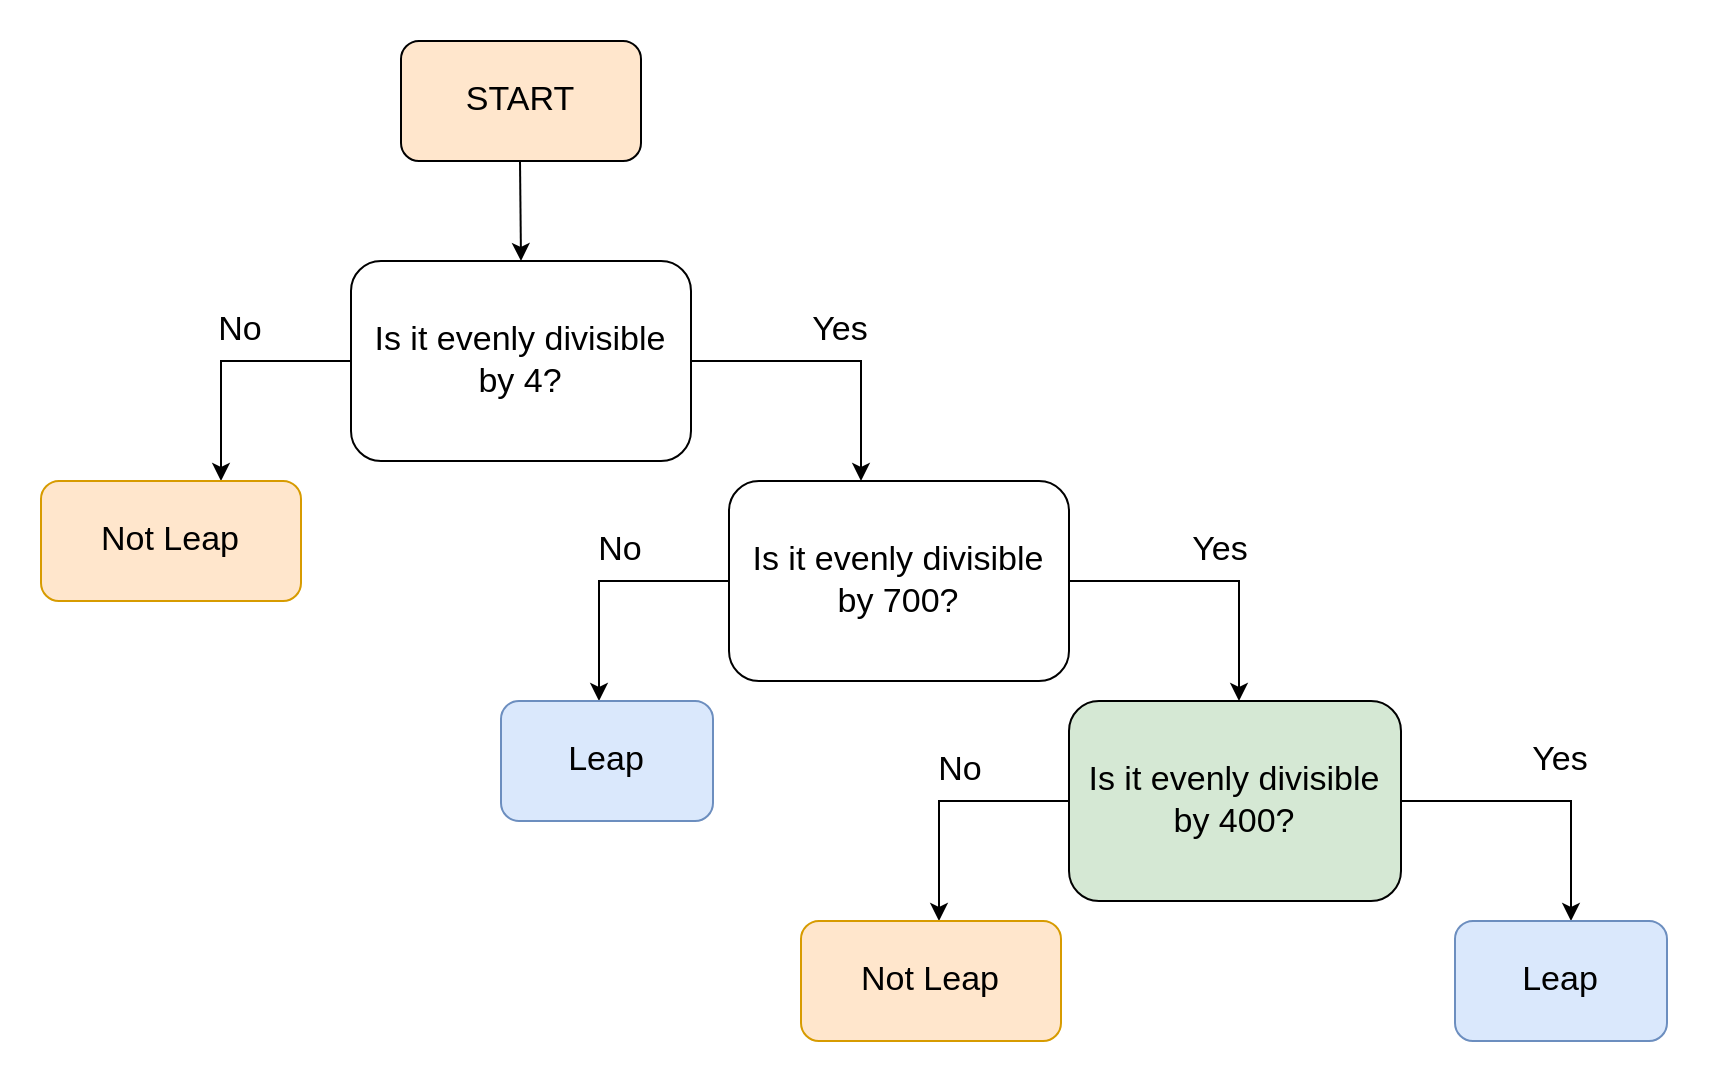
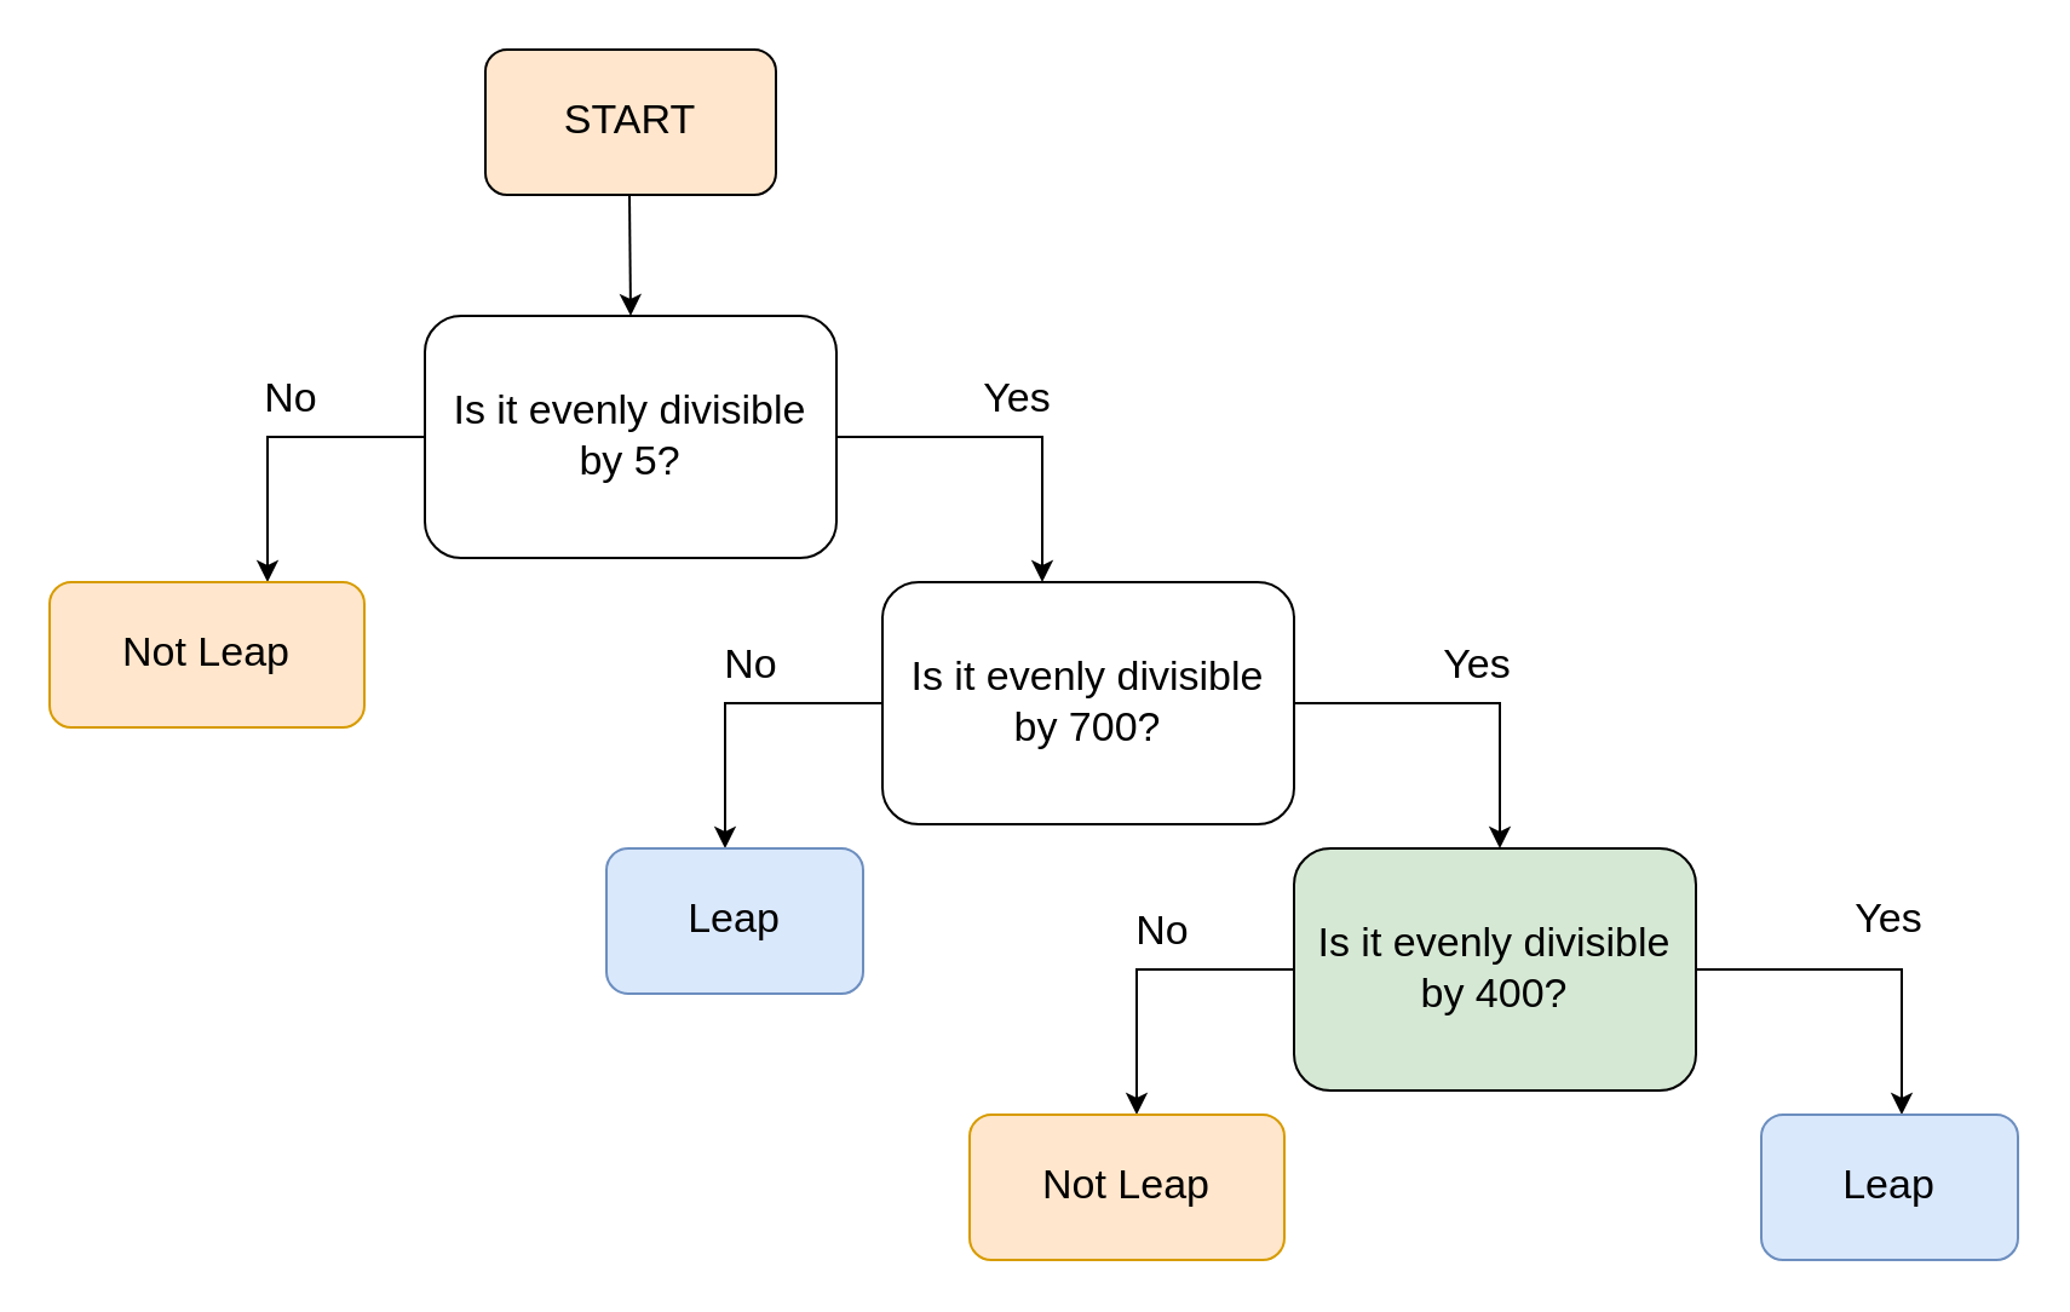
  <mxCell id="0" />
  <mxCell id="1" parent="0" />
  <mxCell id="2" value="&lt;font style=&quot;font-size: 17px&quot;&gt;START&lt;/font&gt;" style="rounded=1;whiteSpace=wrap;html=1;fillColor=#ffe6cc;" vertex="1" parent="1"><mxGeometry x="200" y="20" width="120" height="60" as="geometry" /></mxCell>
  <mxCell id="3" value="" style="endArrow=classic;html=1;rounded=0;fontSize=17;" edge="1" parent="1"><mxGeometry width="50" height="50" relative="1" as="geometry"><mxPoint x="259.5" y="80" as="sourcePoint" /><mxPoint x="260" y="130" as="targetPoint" /></mxGeometry></mxCell>
- <mxCell id="4" value="&lt;span style=&quot;font-size: 17px&quot;&gt;Is it evenly divisible by 4?&lt;/span&gt;" style="rounded=1;whiteSpace=wrap;html=1;" vertex="1" parent="1"><mxGeometry x="175" y="130" width="170" height="100" as="geometry" /></mxCell>
+ <mxCell id="4" value="&lt;span style=&quot;font-size: 17px&quot;&gt;Is it evenly divisible by 5?&lt;/span&gt;" style="rounded=1;whiteSpace=wrap;html=1;" vertex="1" parent="1"><mxGeometry x="175" y="130" width="170" height="100" as="geometry" /></mxCell>
  <mxCell id="5" value="" style="edgeStyle=segmentEdgeStyle;endArrow=classic;html=1;rounded=0;fontSize=17;exitX=0;exitY=0.5;exitDx=0;exitDy=0;" edge="1" parent="1" source="4"><mxGeometry width="50" height="50" relative="1" as="geometry"><mxPoint x="160" y="180" as="sourcePoint" /><mxPoint x="110" y="240" as="targetPoint" /><Array as="points"><mxPoint x="110" y="180" /></Array></mxGeometry></mxCell>
  <mxCell id="6" value="No" style="text;html=1;strokeColor=none;fillColor=none;align=center;verticalAlign=middle;whiteSpace=wrap;rounded=0;fontSize=17;" vertex="1" parent="1"><mxGeometry x="90" y="150" width="60" height="30" as="geometry" /></mxCell>
  <mxCell id="7" value="&lt;span style=&quot;font-size: 17px&quot;&gt;Not Leap&lt;/span&gt;" style="rounded=1;whiteSpace=wrap;html=1;fillColor=#ffe6cc;strokeColor=#d79b00;" vertex="1" parent="1"><mxGeometry x="20" y="240" width="130" height="60" as="geometry" /></mxCell>
  <mxCell id="8" value="" style="edgeStyle=segmentEdgeStyle;endArrow=classic;html=1;rounded=0;fontSize=17;exitX=1;exitY=0.5;exitDx=0;exitDy=0;" edge="1" parent="1" source="4"><mxGeometry width="50" height="50" relative="1" as="geometry"><mxPoint x="380" y="210" as="sourcePoint" /><mxPoint x="430" y="240" as="targetPoint" /><Array as="points"><mxPoint x="430" y="180" /></Array></mxGeometry></mxCell>
  <mxCell id="9" value="Yes" style="text;html=1;strokeColor=none;fillColor=none;align=center;verticalAlign=middle;whiteSpace=wrap;rounded=0;fontSize=17;" vertex="1" parent="1"><mxGeometry x="390" y="150" width="60" height="30" as="geometry" /></mxCell>
  <mxCell id="10" value="&lt;span style=&quot;font-size: 17px&quot;&gt;Is it evenly divisible by 700?&lt;/span&gt;" style="rounded=1;whiteSpace=wrap;html=1;" vertex="1" parent="1"><mxGeometry x="364" y="240" width="170" height="100" as="geometry" /></mxCell>
  <mxCell id="11" value="" style="edgeStyle=segmentEdgeStyle;endArrow=classic;html=1;rounded=0;fontSize=17;exitX=0;exitY=0.5;exitDx=0;exitDy=0;" edge="1" parent="1"><mxGeometry width="50" height="50" relative="1" as="geometry"><mxPoint x="364" y="290" as="sourcePoint" /><mxPoint x="299" y="350" as="targetPoint" /><Array as="points"><mxPoint x="299" y="290" /></Array></mxGeometry></mxCell>
  <mxCell id="12" value="" style="edgeStyle=segmentEdgeStyle;endArrow=classic;html=1;rounded=0;fontSize=17;exitX=1;exitY=0.5;exitDx=0;exitDy=0;" edge="1" parent="1"><mxGeometry width="50" height="50" relative="1" as="geometry"><mxPoint x="534" y="290" as="sourcePoint" /><mxPoint x="619" y="350" as="targetPoint" /><Array as="points"><mxPoint x="619" y="290" /></Array></mxGeometry></mxCell>
  <mxCell id="13" value="&lt;span style=&quot;font-size: 17px&quot;&gt;Leap&lt;/span&gt;" style="rounded=1;whiteSpace=wrap;html=1;fillColor=#dae8fc;strokeColor=#6c8ebf;" vertex="1" parent="1"><mxGeometry x="250" y="350" width="106" height="60" as="geometry" /></mxCell>
  <mxCell id="14" value="No" style="text;html=1;strokeColor=none;fillColor=none;align=center;verticalAlign=middle;whiteSpace=wrap;rounded=0;fontSize=17;" vertex="1" parent="1"><mxGeometry x="280" y="260" width="60" height="30" as="geometry" /></mxCell>
  <mxCell id="15" value="Yes" style="text;html=1;strokeColor=none;fillColor=none;align=center;verticalAlign=middle;whiteSpace=wrap;rounded=0;fontSize=17;" vertex="1" parent="1"><mxGeometry x="580" y="260" width="60" height="30" as="geometry" /></mxCell>
  <mxCell id="16" value="&lt;span style=&quot;font-size: 17px&quot;&gt;Is it evenly divisible by 400?&lt;/span&gt;" style="rounded=1;whiteSpace=wrap;html=1;fillColor=#d5e8d4;" vertex="1" parent="1"><mxGeometry x="534" y="350" width="166" height="100" as="geometry" /></mxCell>
  <mxCell id="17" value="" style="edgeStyle=segmentEdgeStyle;endArrow=classic;html=1;rounded=0;fontSize=17;exitX=0;exitY=0.5;exitDx=0;exitDy=0;" edge="1" parent="1"><mxGeometry width="50" height="50" relative="1" as="geometry"><mxPoint x="534" y="400" as="sourcePoint" /><mxPoint x="469" y="460" as="targetPoint" /><Array as="points"><mxPoint x="469" y="400" /></Array></mxGeometry></mxCell>
  <mxCell id="18" value="No" style="text;html=1;strokeColor=none;fillColor=none;align=center;verticalAlign=middle;whiteSpace=wrap;rounded=0;fontSize=17;" vertex="1" parent="1"><mxGeometry x="450" y="370" width="60" height="30" as="geometry" /></mxCell>
  <mxCell id="19" value="&lt;span style=&quot;font-size: 17px&quot;&gt;Not Leap&lt;/span&gt;" style="rounded=1;whiteSpace=wrap;html=1;fillColor=#ffe6cc;strokeColor=#d79b00;" vertex="1" parent="1"><mxGeometry x="400" y="460" width="130" height="60" as="geometry" /></mxCell>
  <mxCell id="20" value="" style="edgeStyle=segmentEdgeStyle;endArrow=classic;html=1;rounded=0;fontSize=17;exitX=1;exitY=0.5;exitDx=0;exitDy=0;" edge="1" parent="1"><mxGeometry width="50" height="50" relative="1" as="geometry"><mxPoint x="700" y="400" as="sourcePoint" /><mxPoint x="785" y="460" as="targetPoint" /><Array as="points"><mxPoint x="785" y="400" /></Array></mxGeometry></mxCell>
  <mxCell id="21" value="Yes" style="text;html=1;strokeColor=none;fillColor=none;align=center;verticalAlign=middle;whiteSpace=wrap;rounded=0;fontSize=17;" vertex="1" parent="1"><mxGeometry x="750" y="365" width="60" height="30" as="geometry" /></mxCell>
  <mxCell id="22" value="&lt;span style=&quot;font-size: 17px&quot;&gt;Leap&lt;/span&gt;" style="rounded=1;whiteSpace=wrap;html=1;fillColor=#dae8fc;strokeColor=#6c8ebf;" vertex="1" parent="1"><mxGeometry x="727" y="460" width="106" height="60" as="geometry" /></mxCell>
